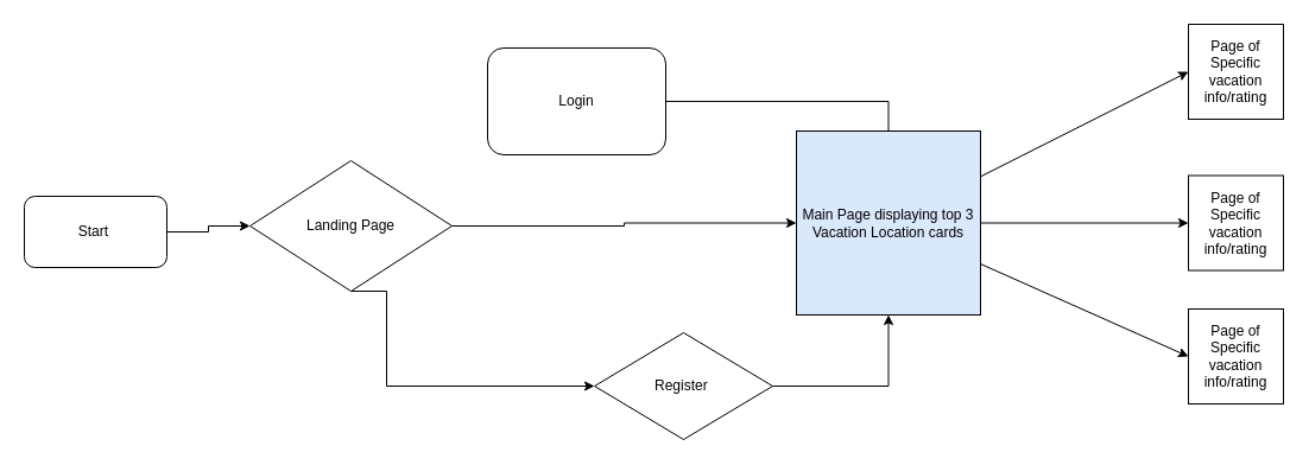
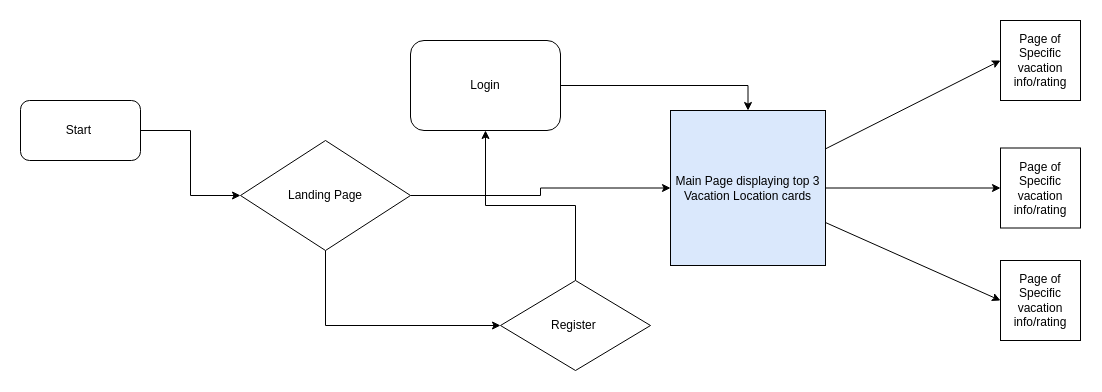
  <mxCell id="0" />
  <mxCell id="1" parent="0" />
  <mxCell id="2" value="" style="edgeStyle=orthogonalEdgeStyle;rounded=0;orthogonalLoop=1;jettySize=auto;html=1;" edge="1" parent="1" source="3" target="6"><mxGeometry relative="1" as="geometry" /></mxCell>
- <mxCell id="3" value="Start&amp;nbsp;" style="rounded=1;whiteSpace=wrap;html=1;" vertex="1" parent="1"><mxGeometry x="20" y="165" width="120" height="60" as="geometry" /></mxCell>
+ <mxCell id="3" value="Start&amp;nbsp;" style="rounded=1;whiteSpace=wrap;html=1;" vertex="1" parent="1"><mxGeometry x="20" y="100" width="120" height="60" as="geometry" /></mxCell>
  <mxCell id="4" style="edgeStyle=orthogonalEdgeStyle;rounded=0;orthogonalLoop=1;jettySize=auto;html=1;" edge="1" parent="1" source="6" target="14"><mxGeometry relative="1" as="geometry" /></mxCell>
  <mxCell id="5" style="edgeStyle=orthogonalEdgeStyle;rounded=0;orthogonalLoop=1;jettySize=auto;html=1;entryX=0;entryY=0.5;entryDx=0;entryDy=0;exitX=0.5;exitY=1;exitDx=0;exitDy=0;" edge="1" parent="1" source="6" target="10"><mxGeometry relative="1" as="geometry"><Array as="points"><mxPoint x="325" y="325" /></Array></mxGeometry></mxCell>
- <mxCell id="6" value="Landing Page" style="rhombus;whiteSpace=wrap;html=1;" vertex="1" parent="1"><mxGeometry x="210" y="135" width="170" height="110" as="geometry" /></mxCell>
- <mxCell id="7" style="edgeStyle=orthogonalEdgeStyle;rounded=0;orthogonalLoop=1;jettySize=auto;html=1;entryX=0.5;entryY=0;entryDx=0;entryDy=0;endArrow=none;" edge="1" parent="1" source="8" target="14"><mxGeometry relative="1" as="geometry" /></mxCell>
+ <mxCell id="6" value="Landing Page" style="rhombus;whiteSpace=wrap;html=1;" vertex="1" parent="1"><mxGeometry x="240" y="140" width="170" height="110" as="geometry" /></mxCell>
+ <mxCell id="7" style="edgeStyle=orthogonalEdgeStyle;rounded=0;orthogonalLoop=1;jettySize=auto;html=1;entryX=0.5;entryY=0;entryDx=0;entryDy=0;" edge="1" parent="1" source="8" target="14"><mxGeometry relative="1" as="geometry" /></mxCell>
  <mxCell id="8" value="Login" style="whiteSpace=wrap;html=1;rounded=1;" vertex="1" parent="1"><mxGeometry x="410" y="40" width="150" height="90" as="geometry" /></mxCell>
- <mxCell id="9" style="edgeStyle=orthogonalEdgeStyle;rounded=0;orthogonalLoop=1;jettySize=auto;html=1;entryX=0.5;entryY=1;entryDx=0;entryDy=0;" edge="1" parent="1" source="10" target="14"><mxGeometry relative="1" as="geometry" /></mxCell>
+ <mxCell id="9" style="edgeStyle=orthogonalEdgeStyle;rounded=0;orthogonalLoop=1;jettySize=auto;html=1;" edge="1" parent="1" source="10" target="8"><mxGeometry relative="1" as="geometry" /></mxCell>
  <mxCell id="10" value="Register&amp;nbsp;" style="rhombus;whiteSpace=wrap;html=1;" vertex="1" parent="1"><mxGeometry x="500" y="280" width="150" height="90" as="geometry" /></mxCell>
  <mxCell id="11" style="rounded=0;orthogonalLoop=1;jettySize=auto;html=1;entryX=0;entryY=0.5;entryDx=0;entryDy=0;" edge="1" parent="1" source="14" target="15"><mxGeometry relative="1" as="geometry" /></mxCell>
  <mxCell id="12" style="edgeStyle=orthogonalEdgeStyle;rounded=0;orthogonalLoop=1;jettySize=auto;html=1;entryX=0;entryY=0.5;entryDx=0;entryDy=0;" edge="1" parent="1" source="14" target="16"><mxGeometry relative="1" as="geometry" /></mxCell>
  <mxCell id="13" style="rounded=0;orthogonalLoop=1;jettySize=auto;html=1;entryX=0;entryY=0.5;entryDx=0;entryDy=0;" edge="1" parent="1" source="14" target="17"><mxGeometry relative="1" as="geometry" /></mxCell>
  <mxCell id="14" value="Main Page displaying top 3 Vacation Location cards" style="whiteSpace=wrap;html=1;aspect=fixed;fillColor=#dae8fc;" vertex="1" parent="1"><mxGeometry x="670" y="110" width="155" height="155" as="geometry" /></mxCell>
  <mxCell id="15" value="Page of Specific vacation info/rating" style="whiteSpace=wrap;html=1;aspect=fixed;" vertex="1" parent="1"><mxGeometry x="1000" y="20" width="80" height="80" as="geometry" /></mxCell>
  <mxCell id="16" value="Page of Specific vacation info/rating" style="whiteSpace=wrap;html=1;aspect=fixed;" vertex="1" parent="1"><mxGeometry x="1000" y="147.5" width="80" height="80" as="geometry" /></mxCell>
  <mxCell id="17" value="Page of Specific vacation info/rating" style="whiteSpace=wrap;html=1;aspect=fixed;" vertex="1" parent="1"><mxGeometry x="1000" y="260" width="80" height="80" as="geometry" /></mxCell>
